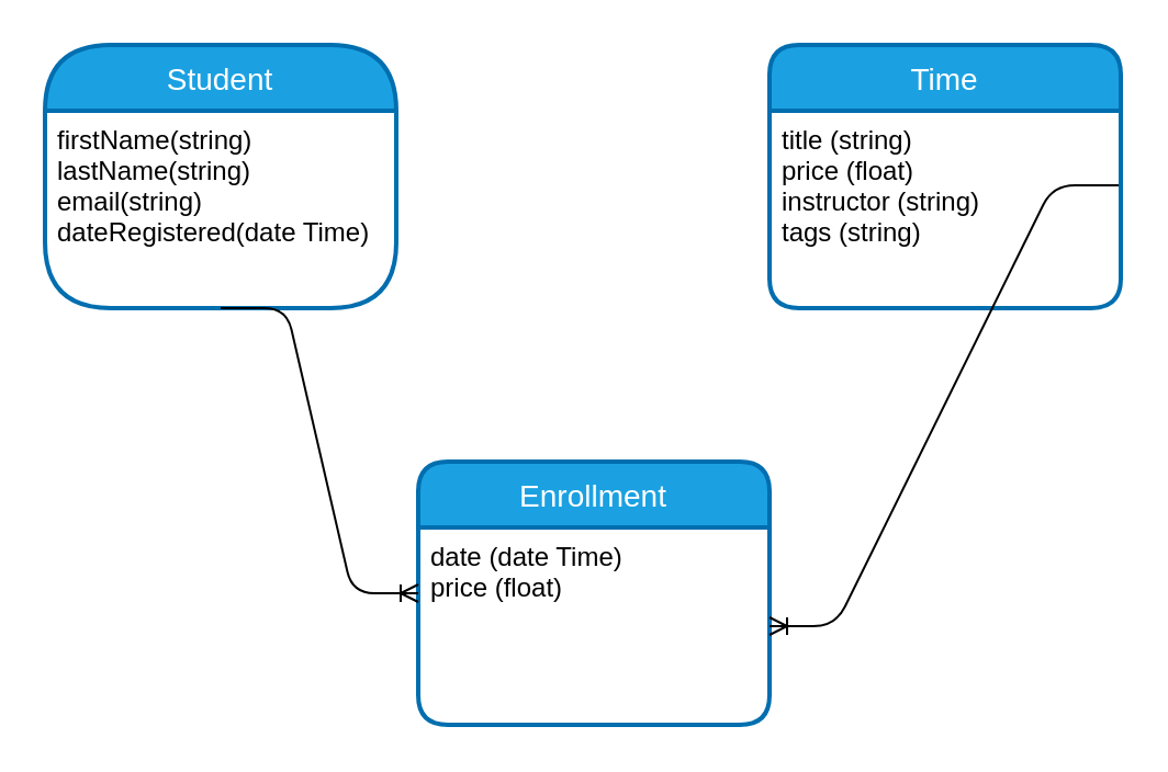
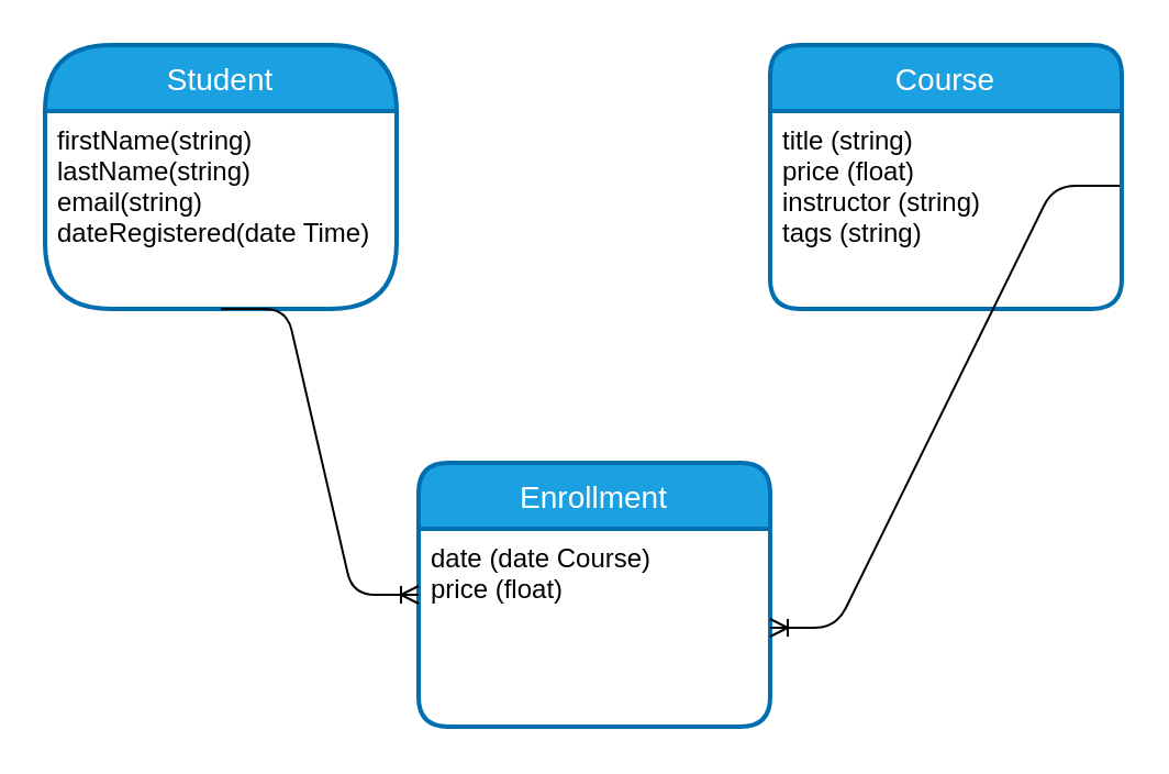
  <mxCell id="0" />
  <mxCell id="1" parent="0" />
- <mxCell id="2" value="Time" style="swimlane;childLayout=stackLayout;horizontal=1;startSize=30;horizontalStack=0;rounded=1;fontSize=14;fontStyle=0;strokeWidth=2;resizeParent=0;resizeLast=1;shadow=0;dashed=0;align=center;fillColor=#1ba1e2;strokeColor=#006EAF;fontColor=#ffffff;" vertex="1" parent="1"><mxGeometry x="350" y="20" width="160" height="120" as="geometry" /></mxCell>
+ <mxCell id="2" value="Course" style="swimlane;childLayout=stackLayout;horizontal=1;startSize=30;horizontalStack=0;rounded=1;fontSize=14;fontStyle=0;strokeWidth=2;resizeParent=0;resizeLast=1;shadow=0;dashed=0;align=center;fillColor=#1ba1e2;strokeColor=#006EAF;fontColor=#ffffff;" vertex="1" parent="1"><mxGeometry x="350" y="20" width="160" height="120" as="geometry" /></mxCell>
  <mxCell id="3" value="title (string)&#10;price (float)&#10;instructor (string)&#10;tags (string)" style="align=left;strokeColor=none;fillColor=none;spacingLeft=4;fontSize=12;verticalAlign=top;resizable=0;rotatable=0;part=1;" vertex="1" parent="2"><mxGeometry y="30" width="160" height="90" as="geometry" /></mxCell>
  <mxCell id="4" value="Student" style="swimlane;childLayout=stackLayout;horizontal=1;startSize=30;horizontalStack=0;rounded=1;fontSize=14;fontStyle=0;strokeWidth=2;resizeParent=0;resizeLast=1;shadow=0;dashed=0;align=center;fillColor=#1ba1e2;strokeColor=#006EAF;fontColor=#ffffff;arcSize=50;" vertex="1" parent="1"><mxGeometry x="20" y="20" width="160" height="120" as="geometry" /></mxCell>
  <mxCell id="5" value="firstName(string)&#10;lastName(string)&#10;email(string)&#10;dateRegistered(date Time)" style="align=left;strokeColor=none;fillColor=none;spacingLeft=4;fontSize=12;verticalAlign=top;resizable=0;rotatable=0;part=1;" vertex="1" parent="4"><mxGeometry y="30" width="160" height="90" as="geometry" /></mxCell>
  <mxCell id="6" value="Enrollment" style="swimlane;childLayout=stackLayout;horizontal=1;startSize=30;horizontalStack=0;rounded=1;fontSize=14;fontStyle=0;strokeWidth=2;resizeParent=0;resizeLast=1;shadow=0;dashed=0;align=center;fillColor=#1ba1e2;strokeColor=#006EAF;fontColor=#ffffff;" vertex="1" parent="1"><mxGeometry x="190" y="210" width="160" height="120" as="geometry" /></mxCell>
- <mxCell id="7" value="date (date Time)&#10;price (float)" style="align=left;strokeColor=none;fillColor=none;spacingLeft=4;fontSize=12;verticalAlign=top;resizable=0;rotatable=0;part=1;" vertex="1" parent="6"><mxGeometry y="30" width="160" height="90" as="geometry" /></mxCell>
+ <mxCell id="7" value="date (date Course)&#10;price (float)" style="align=left;strokeColor=none;fillColor=none;spacingLeft=4;fontSize=12;verticalAlign=top;resizable=0;rotatable=0;part=1;" vertex="1" parent="6"><mxGeometry y="30" width="160" height="90" as="geometry" /></mxCell>
  <mxCell id="8" value="" style="edgeStyle=entityRelationEdgeStyle;fontSize=12;html=1;endArrow=ERoneToMany;entryX=0;entryY=0.5;entryDx=0;entryDy=0;exitX=0.5;exitY=1;exitDx=0;exitDy=0;" edge="1" parent="1" source="5" target="6"><mxGeometry width="100" height="100" relative="1" as="geometry"><mxPoint x="90" y="290" as="sourcePoint" /><mxPoint x="190" y="190" as="targetPoint" /></mxGeometry></mxCell>
  <mxCell id="9" value="" style="edgeStyle=entityRelationEdgeStyle;fontSize=12;html=1;endArrow=ERoneToMany;exitX=0.994;exitY=0.378;exitDx=0;exitDy=0;exitPerimeter=0;" edge="1" parent="1" source="3" target="7"><mxGeometry width="100" height="100" relative="1" as="geometry"><mxPoint x="390" y="350" as="sourcePoint" /><mxPoint x="490" y="250" as="targetPoint" /></mxGeometry></mxCell>
